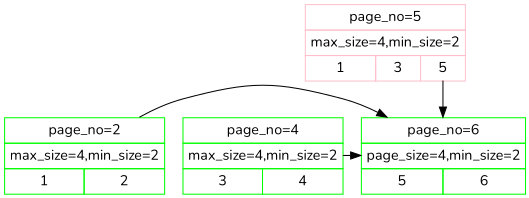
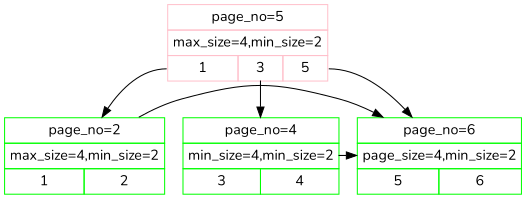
  digraph {
    fontname=Nunito
    node [color=green fontname=Nunito shape=plain]
    edge [fontname=Nunito]
    n1 [label=<<TABLE BORDER="0" CELLBORDER="1" CELLSPACING="0" CELLPADDING="4"> <TR><TD COLSPAN="2">page_no=2</TD></TR> <TR><TD COLSPAN="2">max_size=4,min_size=2</TD></TR> <TR><TD>1</TD> <TD>2</TD> </TR></TABLE>>]
-   n2 [label=<<TABLE BORDER="0" CELLBORDER="1" CELLSPACING="0" CELLPADDING="4"> <TR><TD COLSPAN="2">page_no=4</TD></TR> <TR><TD COLSPAN="2">max_size=4,min_size=2</TD></TR> <TR><TD>3</TD> <TD>4</TD> </TR></TABLE>>]
+   n2 [label=<<TABLE BORDER="0" CELLBORDER="1" CELLSPACING="0" CELLPADDING="4"> <TR><TD COLSPAN="2">page_no=4</TD></TR> <TR><TD COLSPAN="2">min_size=4,min_size=2</TD></TR> <TR><TD>3</TD> <TD>4</TD> </TR></TABLE>>]
    n3 [label=<<TABLE BORDER="0" CELLBORDER="1" CELLSPACING="0" CELLPADDING="4"> <TR><TD COLSPAN="2">page_no=6</TD></TR> <TR><TD COLSPAN="2">page_size=4,min_size=2</TD></TR> <TR><TD>5</TD> <TD>6</TD> </TR></TABLE>>]
    n4 [color=pink label=<<TABLE BORDER="0" CELLBORDER="1" CELLSPACING="0" CELLPADDING="4"> <TR><TD COLSPAN="3">page_no=5</TD></TR> <TR><TD COLSPAN="3">max_size=4,min_size=2</TD></TR> <TR><TD PORT="p2">1</TD> <TD PORT="p4">3</TD> <TD PORT="p6">5</TD> </TR></TABLE>>]
    subgraph sub_1 {
      rank=same
      n1
      n2
    }
    subgraph sub_2 {
      rank=same
      n2
      n3
    }
    n1 -> n3
    n2 -> n3
+   n4 -> n1 [tailport=p2]
+   n4 -> n2 [tailport=p4]
    n4 -> n3 [tailport=p6]
  }
